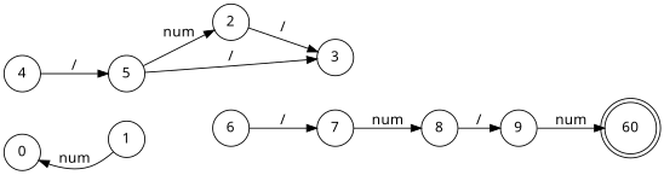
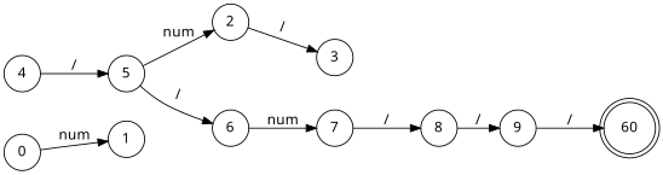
  digraph {
    fontname="Noto Sans"
    rankdir=LR
    node [fontname="Noto Sans" shape=circle]
    edge [fontname="Noto Sans"]
    0
    1
    2
    3
    4
    5
    6
    7
    8
    9
    n11 [label=60 shape=doublecircle]
-   1 -> 0 [label=num]
+   0 -> 1 [label=num]
    2 -> 3 [label="/"]
    4 -> 5 [label="/"]
    5 -> 2 [label=num]
-   5 -> 3 [label="/"]
-   6 -> 7 [label="/"]
-   7 -> 8 [label=num]
+   5 -> 6 [label="/"]
+   6 -> 7 [label=num]
+   7 -> 8 [label="/"]
    8 -> 9 [label="/"]
-   9 -> n11 [label=num]
+   9 -> n11 [label="/"]
  }
